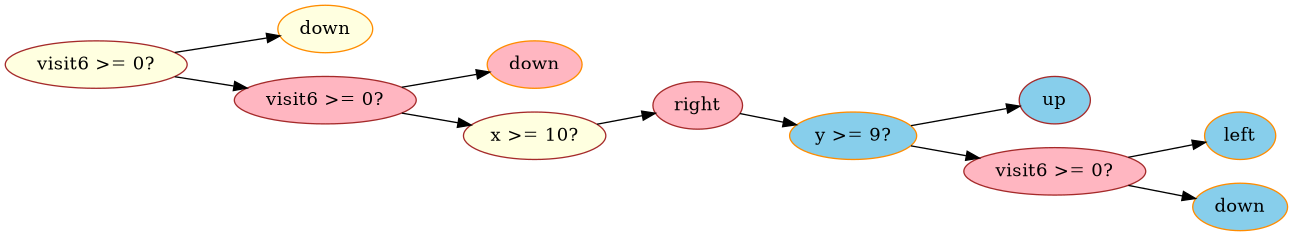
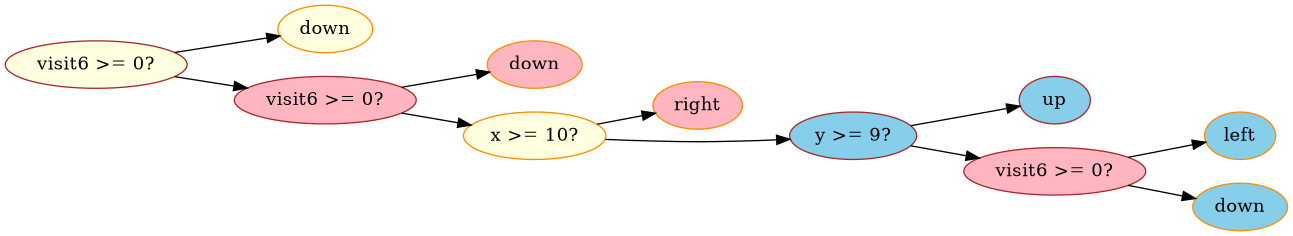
  digraph {
    rankdir=LR
    node [color=brown fillcolor=lightpink style=filled]
    n1 [fillcolor=lightyellow label="visit6 >= 0?"]
    n2 [color=darkorange fillcolor=lightyellow label=down]
    n3 [label="visit6 >= 0?"]
    n4 [color=darkorange label=down]
-   n5 [fillcolor=lightyellow label="x >= 10?"]
-   n6 [label=right]
-   n7 [color=darkorange fillcolor=skyblue label="y >= 9?"]
+   n5 [color=darkorange fillcolor=lightyellow label="x >= 10?"]
+   n6 [color=darkorange label=right]
+   n7 [fillcolor=skyblue label="y >= 9?"]
    n8 [fillcolor=skyblue label=up]
    n9 [label="visit6 >= 0?"]
    n10 [color=darkorange fillcolor=skyblue label=left]
    n11 [color=darkorange fillcolor=skyblue label=down]
    n1 -> n2
    n1 -> n3
    n3 -> n4
    n3 -> n5
    n5 -> n6
-   n6 -> n7
+   n5 -> n7
    n7 -> n8
    n7 -> n9
    n9 -> n10
    n9 -> n11
  }
